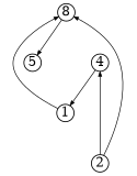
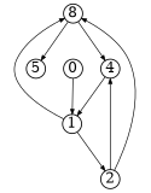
  digraph {
    rankdir=TB
    node [fixedsize=true shape=circle]
    edge [arrowsize=0.5 penwidth=0.75]
    5 [width=.26]
    4 [width=.26]
    1 [width=.26]
    n4 [label=8 width=.26]
    2 [width=.26]
+   0 [width=.26]
    4 -> 1
    1 -> n4
+   1 -> 2
    n4 -> 5
+   n4 -> 4
    2 -> 4
    2 -> n4
+   0 -> 1
  }
